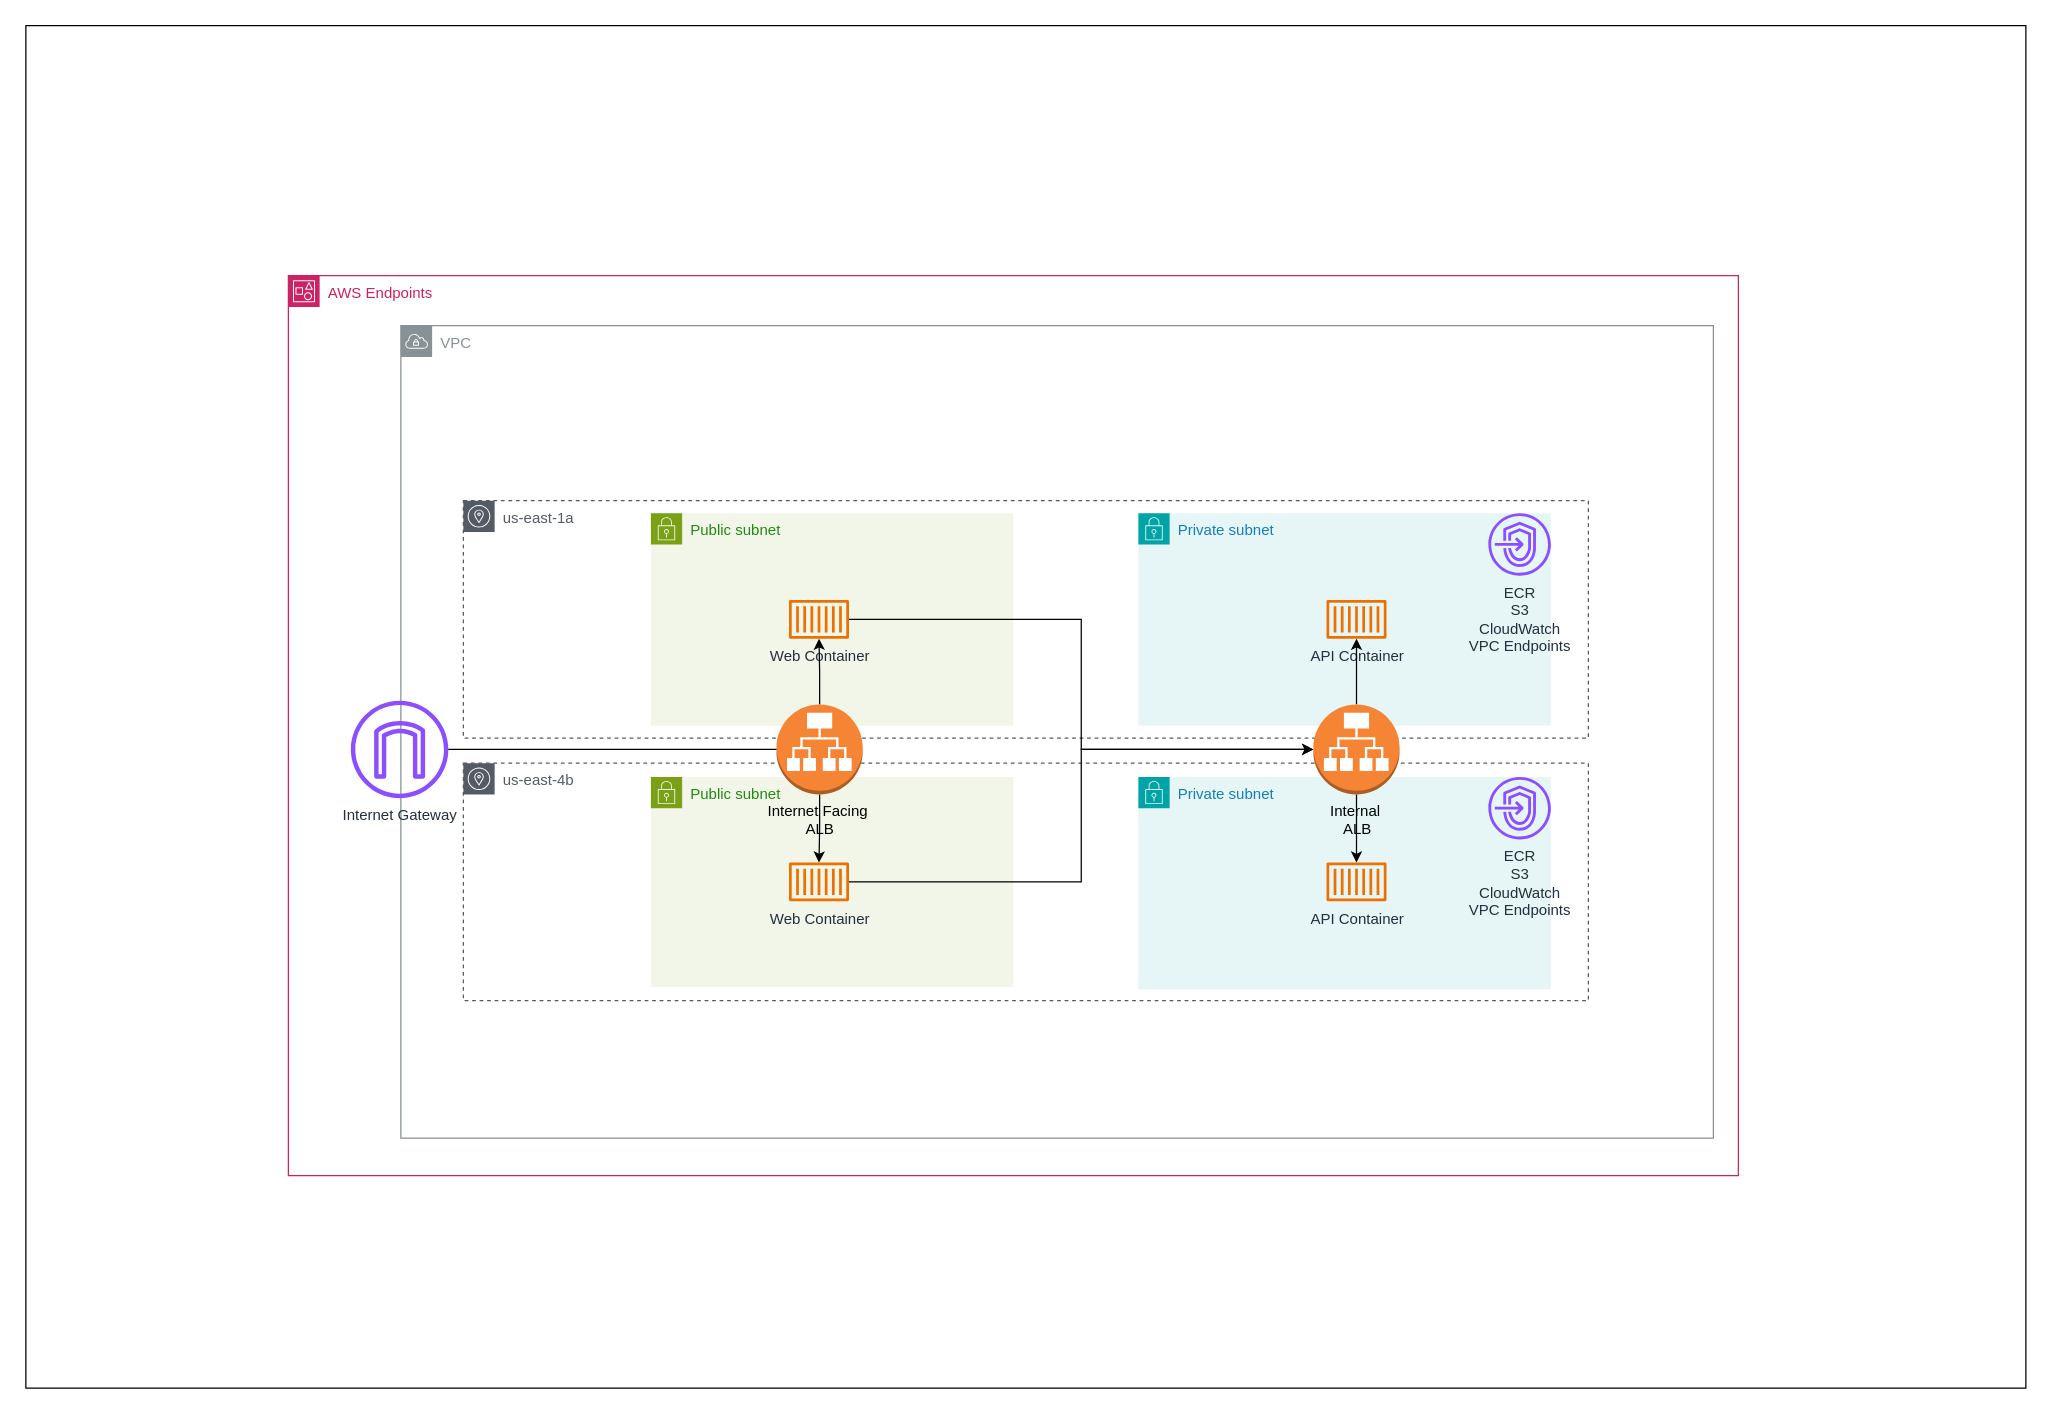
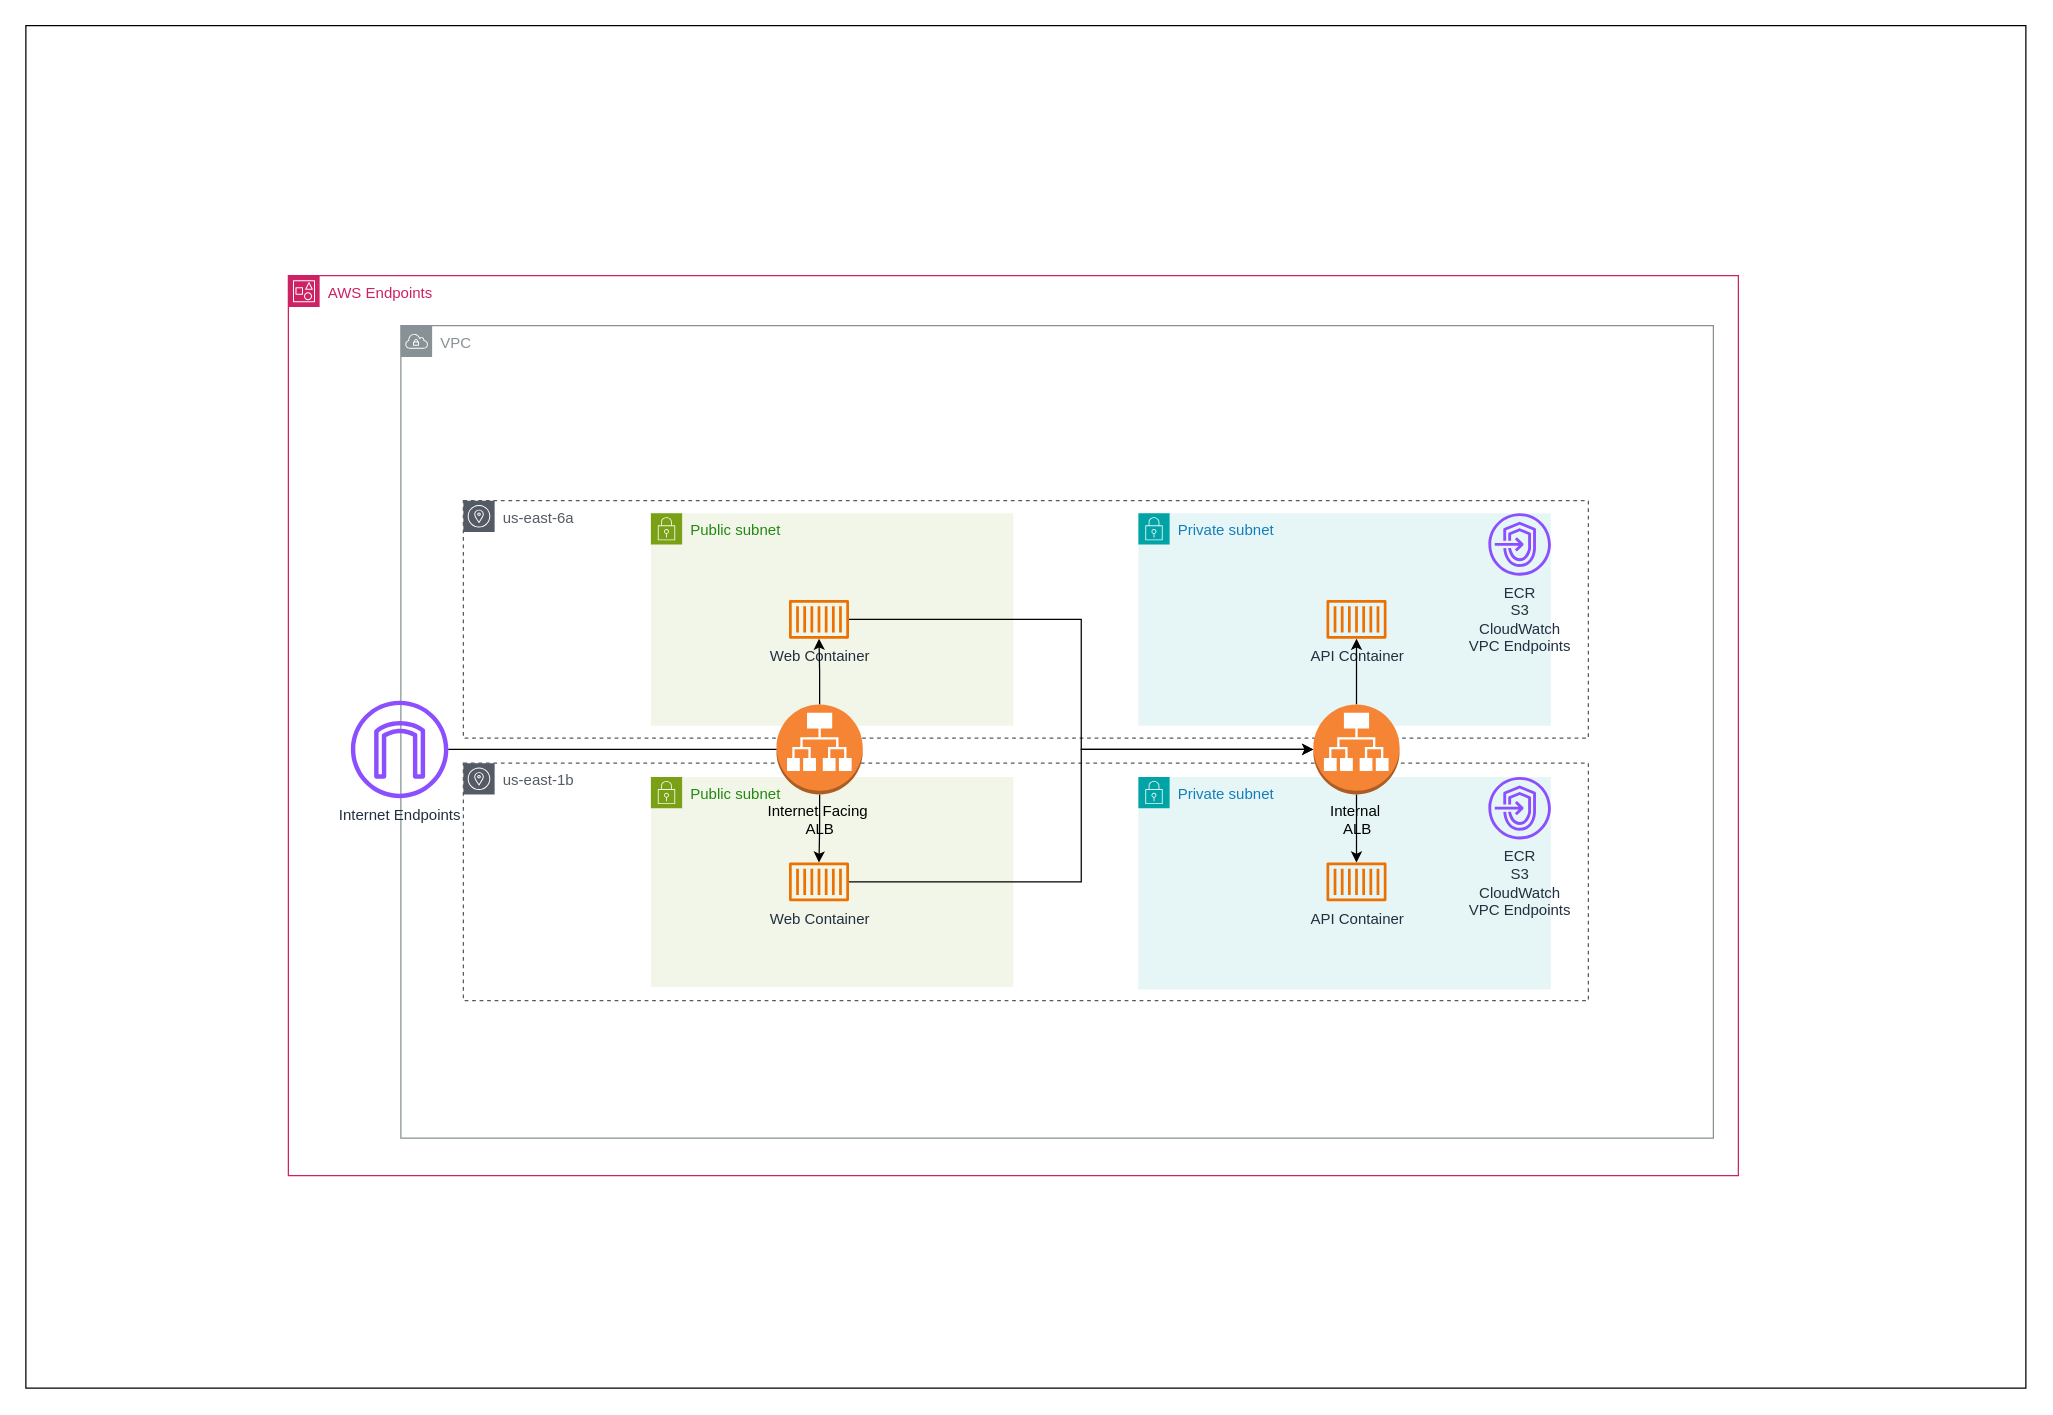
  <mxCell id="0" />
  <mxCell id="1" parent="0" />
  <mxCell id="2" value="" style="rounded=0;whiteSpace=wrap;html=1;" vertex="1" parent="1"><mxGeometry x="20" y="20" width="1600" height="1090" as="geometry" /></mxCell>
  <mxCell id="3" value="AWS Endpoints" style="points=[[0,0],[0.25,0],[0.5,0],[0.75,0],[1,0],[1,0.25],[1,0.5],[1,0.75],[1,1],[0.75,1],[0.5,1],[0.25,1],[0,1],[0,0.75],[0,0.5],[0,0.25]];outlineConnect=0;gradientColor=none;html=1;whiteSpace=wrap;fontSize=12;fontStyle=0;container=1;pointerEvents=0;collapsible=0;recursiveResize=0;shape=mxgraph.aws4.group;grIcon=mxgraph.aws4.group_account;strokeColor=#CD2264;fillColor=none;verticalAlign=top;align=left;spacingLeft=30;fontColor=#CD2264;dashed=0;" vertex="1" parent="1"><mxGeometry x="230" y="220" width="1160" height="720" as="geometry" /></mxCell>
  <mxCell id="4" value="VPC" style="sketch=0;outlineConnect=0;gradientColor=none;html=1;whiteSpace=wrap;fontSize=12;fontStyle=0;shape=mxgraph.aws4.group;grIcon=mxgraph.aws4.group_vpc;strokeColor=#879196;fillColor=none;verticalAlign=top;align=left;spacingLeft=30;fontColor=#879196;dashed=0;" vertex="1" parent="3"><mxGeometry x="90" y="40" width="1050" height="650" as="geometry" /></mxCell>
- <mxCell id="5" value="us-east-4b" style="sketch=0;outlineConnect=0;gradientColor=none;html=1;whiteSpace=wrap;fontSize=12;fontStyle=0;shape=mxgraph.aws4.group;grIcon=mxgraph.aws4.group_availability_zone;strokeColor=#545B64;fillColor=none;verticalAlign=top;align=left;spacingLeft=30;fontColor=#545B64;dashed=1;" vertex="1" parent="3"><mxGeometry x="140" y="390" width="900" height="190" as="geometry" /></mxCell>
- <mxCell id="6" value="us-east-1a" style="sketch=0;outlineConnect=0;gradientColor=none;html=1;whiteSpace=wrap;fontSize=12;fontStyle=0;shape=mxgraph.aws4.group;grIcon=mxgraph.aws4.group_availability_zone;strokeColor=#545B64;fillColor=none;verticalAlign=top;align=left;spacingLeft=30;fontColor=#545B64;dashed=1;" vertex="1" parent="3"><mxGeometry x="140" y="180" width="900" height="190" as="geometry" /></mxCell>
+ <mxCell id="5" value="us-east-1b" style="sketch=0;outlineConnect=0;gradientColor=none;html=1;whiteSpace=wrap;fontSize=12;fontStyle=0;shape=mxgraph.aws4.group;grIcon=mxgraph.aws4.group_availability_zone;strokeColor=#545B64;fillColor=none;verticalAlign=top;align=left;spacingLeft=30;fontColor=#545B64;dashed=1;" vertex="1" parent="3"><mxGeometry x="140" y="390" width="900" height="190" as="geometry" /></mxCell>
+ <mxCell id="6" value="us-east-6a" style="sketch=0;outlineConnect=0;gradientColor=none;html=1;whiteSpace=wrap;fontSize=12;fontStyle=0;shape=mxgraph.aws4.group;grIcon=mxgraph.aws4.group_availability_zone;strokeColor=#545B64;fillColor=none;verticalAlign=top;align=left;spacingLeft=30;fontColor=#545B64;dashed=1;" vertex="1" parent="3"><mxGeometry x="140" y="180" width="900" height="190" as="geometry" /></mxCell>
  <mxCell id="7" value="Public subnet" style="points=[[0,0],[0.25,0],[0.5,0],[0.75,0],[1,0],[1,0.25],[1,0.5],[1,0.75],[1,1],[0.75,1],[0.5,1],[0.25,1],[0,1],[0,0.75],[0,0.5],[0,0.25]];outlineConnect=0;gradientColor=none;html=1;whiteSpace=wrap;fontSize=12;fontStyle=0;container=1;pointerEvents=0;collapsible=0;recursiveResize=0;shape=mxgraph.aws4.group;grIcon=mxgraph.aws4.group_security_group;grStroke=0;strokeColor=#7AA116;fillColor=#F2F6E8;verticalAlign=top;align=left;spacingLeft=30;fontColor=#248814;dashed=0;" vertex="1" parent="3"><mxGeometry x="290" y="190" width="290" height="170" as="geometry" /></mxCell>
  <mxCell id="8" value="Web Container" style="sketch=0;outlineConnect=0;fontColor=#232F3E;gradientColor=none;fillColor=#ED7100;strokeColor=none;dashed=0;verticalLabelPosition=bottom;verticalAlign=top;align=center;html=1;fontSize=12;fontStyle=0;aspect=fixed;pointerEvents=1;shape=mxgraph.aws4.container_1;" vertex="1" parent="7"><mxGeometry x="110.5" y="69.5" width="48" height="31" as="geometry" /></mxCell>
- <mxCell id="9" value="Internet Gateway" style="sketch=0;outlineConnect=0;fontColor=#232F3E;gradientColor=none;fillColor=#8C4FFF;strokeColor=none;dashed=0;verticalLabelPosition=bottom;verticalAlign=top;align=center;html=1;fontSize=12;fontStyle=0;aspect=fixed;pointerEvents=1;shape=mxgraph.aws4.internet_gateway;" vertex="1" parent="3"><mxGeometry x="50" y="340" width="78" height="78" as="geometry" /></mxCell>
+ <mxCell id="9" value="Internet Endpoints" style="sketch=0;outlineConnect=0;fontColor=#232F3E;gradientColor=none;fillColor=#8C4FFF;strokeColor=none;dashed=0;verticalLabelPosition=bottom;verticalAlign=top;align=center;html=1;fontSize=12;fontStyle=0;aspect=fixed;pointerEvents=1;shape=mxgraph.aws4.internet_gateway;" vertex="1" parent="3"><mxGeometry x="50" y="340" width="78" height="78" as="geometry" /></mxCell>
  <mxCell id="10" value="Public subnet" style="points=[[0,0],[0.25,0],[0.5,0],[0.75,0],[1,0],[1,0.25],[1,0.5],[1,0.75],[1,1],[0.75,1],[0.5,1],[0.25,1],[0,1],[0,0.75],[0,0.5],[0,0.25]];outlineConnect=0;gradientColor=none;html=1;whiteSpace=wrap;fontSize=12;fontStyle=0;container=1;pointerEvents=0;collapsible=0;recursiveResize=0;shape=mxgraph.aws4.group;grIcon=mxgraph.aws4.group_security_group;grStroke=0;strokeColor=#7AA116;fillColor=#F2F6E8;verticalAlign=top;align=left;spacingLeft=30;fontColor=#248814;dashed=0;" vertex="1" parent="3"><mxGeometry x="290" y="401" width="290" height="168" as="geometry" /></mxCell>
  <mxCell id="11" value="Web Container" style="sketch=0;outlineConnect=0;fontColor=#232F3E;gradientColor=none;fillColor=#ED7100;strokeColor=none;dashed=0;verticalLabelPosition=bottom;verticalAlign=top;align=center;html=1;fontSize=12;fontStyle=0;aspect=fixed;pointerEvents=1;shape=mxgraph.aws4.container_1;" vertex="1" parent="10"><mxGeometry x="110.5" y="68.5" width="48" height="31" as="geometry" /></mxCell>
  <mxCell id="12" value="" style="edgeStyle=orthogonalEdgeStyle;rounded=0;orthogonalLoop=1;jettySize=auto;html=1;" edge="1" parent="3" source="14" target="8"><mxGeometry relative="1" as="geometry" /></mxCell>
  <mxCell id="13" value="" style="edgeStyle=orthogonalEdgeStyle;rounded=0;orthogonalLoop=1;jettySize=auto;html=1;" edge="1" parent="3" source="14" target="11"><mxGeometry relative="1" as="geometry" /></mxCell>
  <mxCell id="14" value="Internet Facing&amp;nbsp;&lt;div&gt;ALB&lt;/div&gt;" style="outlineConnect=0;dashed=0;verticalLabelPosition=bottom;verticalAlign=top;align=center;html=1;shape=mxgraph.aws3.application_load_balancer;fillColor=#F58534;gradientColor=none;" vertex="1" parent="3"><mxGeometry x="390.5" y="343" width="69" height="72" as="geometry" /></mxCell>
  <mxCell id="15" style="edgeStyle=orthogonalEdgeStyle;rounded=0;orthogonalLoop=1;jettySize=auto;html=1;entryX=0;entryY=0.5;entryDx=0;entryDy=0;entryPerimeter=0;endArrow=none;" edge="1" parent="3" source="9" target="14"><mxGeometry relative="1" as="geometry" /></mxCell>
  <mxCell id="16" value="Private subnet" style="points=[[0,0],[0.25,0],[0.5,0],[0.75,0],[1,0],[1,0.25],[1,0.5],[1,0.75],[1,1],[0.75,1],[0.5,1],[0.25,1],[0,1],[0,0.75],[0,0.5],[0,0.25]];outlineConnect=0;gradientColor=none;html=1;whiteSpace=wrap;fontSize=12;fontStyle=0;container=1;pointerEvents=0;collapsible=0;recursiveResize=0;shape=mxgraph.aws4.group;grIcon=mxgraph.aws4.group_security_group;grStroke=0;strokeColor=#00A4A6;fillColor=#E6F6F7;verticalAlign=top;align=left;spacingLeft=30;fontColor=#147EBA;dashed=0;" vertex="1" parent="3"><mxGeometry x="680" y="190" width="330" height="170" as="geometry" /></mxCell>
  <mxCell id="17" value="API Container" style="sketch=0;outlineConnect=0;fontColor=#232F3E;gradientColor=none;fillColor=#ED7100;strokeColor=none;dashed=0;verticalLabelPosition=bottom;verticalAlign=top;align=center;html=1;fontSize=12;fontStyle=0;aspect=fixed;pointerEvents=1;shape=mxgraph.aws4.container_1;" vertex="1" parent="16"><mxGeometry x="150.5" y="69.5" width="48" height="31" as="geometry" /></mxCell>
  <mxCell id="18" value="Private subnet" style="points=[[0,0],[0.25,0],[0.5,0],[0.75,0],[1,0],[1,0.25],[1,0.5],[1,0.75],[1,1],[0.75,1],[0.5,1],[0.25,1],[0,1],[0,0.75],[0,0.5],[0,0.25]];outlineConnect=0;gradientColor=none;html=1;whiteSpace=wrap;fontSize=12;fontStyle=0;container=1;pointerEvents=0;collapsible=0;recursiveResize=0;shape=mxgraph.aws4.group;grIcon=mxgraph.aws4.group_security_group;grStroke=0;strokeColor=#00A4A6;fillColor=#E6F6F7;verticalAlign=top;align=left;spacingLeft=30;fontColor=#147EBA;dashed=0;" vertex="1" parent="3"><mxGeometry x="680" y="401" width="330" height="170" as="geometry" /></mxCell>
  <mxCell id="19" value="API Container" style="sketch=0;outlineConnect=0;fontColor=#232F3E;gradientColor=none;fillColor=#ED7100;strokeColor=none;dashed=0;verticalLabelPosition=bottom;verticalAlign=top;align=center;html=1;fontSize=12;fontStyle=0;aspect=fixed;pointerEvents=1;shape=mxgraph.aws4.container_1;" vertex="1" parent="18"><mxGeometry x="150.5" y="68.5" width="48" height="31" as="geometry" /></mxCell>
  <mxCell id="20" value="" style="edgeStyle=orthogonalEdgeStyle;rounded=0;orthogonalLoop=1;jettySize=auto;html=1;" edge="1" parent="3" source="22" target="17"><mxGeometry relative="1" as="geometry" /></mxCell>
  <mxCell id="21" value="" style="edgeStyle=orthogonalEdgeStyle;rounded=0;orthogonalLoop=1;jettySize=auto;html=1;" edge="1" parent="3" source="22" target="19"><mxGeometry relative="1" as="geometry" /></mxCell>
  <mxCell id="22" value="Internal&amp;nbsp;&lt;div&gt;ALB&lt;/div&gt;" style="outlineConnect=0;dashed=0;verticalLabelPosition=bottom;verticalAlign=top;align=center;html=1;shape=mxgraph.aws3.application_load_balancer;fillColor=#F58534;gradientColor=none;" vertex="1" parent="3"><mxGeometry x="820" y="343" width="69" height="72" as="geometry" /></mxCell>
  <mxCell id="23" style="edgeStyle=orthogonalEdgeStyle;rounded=0;orthogonalLoop=1;jettySize=auto;html=1;entryX=0;entryY=0.5;entryDx=0;entryDy=0;entryPerimeter=0;" edge="1" parent="3" source="8" target="22"><mxGeometry relative="1" as="geometry" /></mxCell>
  <mxCell id="24" style="edgeStyle=orthogonalEdgeStyle;rounded=0;orthogonalLoop=1;jettySize=auto;html=1;entryX=0;entryY=0.5;entryDx=0;entryDy=0;entryPerimeter=0;" edge="1" parent="3" source="11" target="22"><mxGeometry relative="1" as="geometry" /></mxCell>
  <mxCell id="25" value="ECR&lt;div&gt;S3&lt;/div&gt;&lt;div&gt;CloudWatch&lt;/div&gt;&lt;div&gt;VPC Endpoints&lt;/div&gt;" style="sketch=0;outlineConnect=0;fontColor=#232F3E;gradientColor=none;fillColor=#8C4FFF;strokeColor=none;dashed=0;verticalLabelPosition=bottom;verticalAlign=top;align=center;html=1;fontSize=12;fontStyle=0;aspect=fixed;pointerEvents=1;shape=mxgraph.aws4.endpoints;" vertex="1" parent="3"><mxGeometry x="960" y="190" width="50" height="50" as="geometry" /></mxCell>
  <mxCell id="26" value="ECR&lt;div&gt;S3&lt;/div&gt;&lt;div&gt;CloudWatch&lt;/div&gt;&lt;div&gt;VPC Endpoints&lt;/div&gt;" style="sketch=0;outlineConnect=0;fontColor=#232F3E;gradientColor=none;fillColor=#8C4FFF;strokeColor=none;dashed=0;verticalLabelPosition=bottom;verticalAlign=top;align=center;html=1;fontSize=12;fontStyle=0;aspect=fixed;pointerEvents=1;shape=mxgraph.aws4.endpoints;" vertex="1" parent="3"><mxGeometry x="960" y="401" width="50" height="50" as="geometry" /></mxCell>
